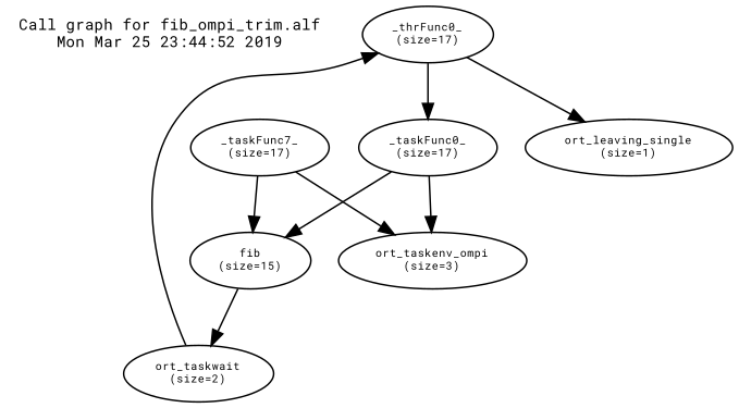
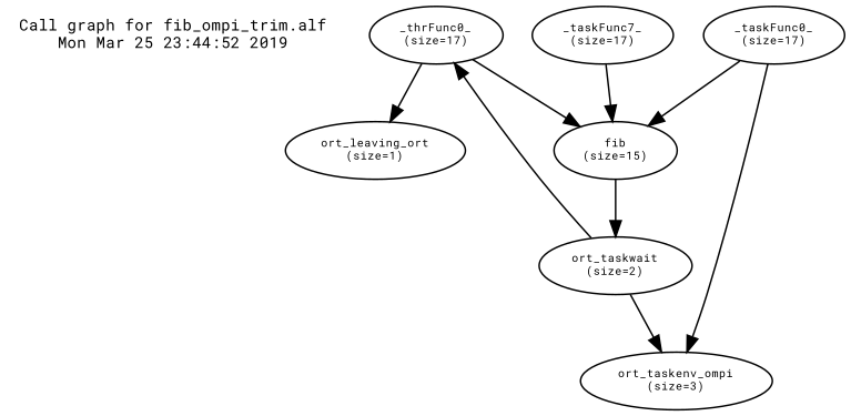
  digraph {
    fontname="Roboto Mono"
    rankdir=TB
    node [fontname="Roboto Mono" fontsize=7]
    edge [fontname="Roboto Mono"]
    "Call graph for fib_ompi_trim.alf\nMon Mar 25 23:44:52 2019" [fontsize=10 shape=plaintext]
    n2 [label="_thrFunc0_\n(size=17)"]
    n3 [label="fib\n(size=15)"]
-   n4 [label="ort_leaving_single\n(size=1)"]
+   n4 [label="ort_leaving_ort\n(size=1)"]
    n5 [label="ort_taskwait\n(size=2)"]
    n6 [label="_taskFunc0_\n(size=17)"]
    n7 [label="ort_taskenv_ompi\n(size=3)"]
    n8 [label="_taskFunc7_\n(size=17)"]
    subgraph sub_1 {
      "Call graph for fib_ompi_trim.alf\nMon Mar 25 23:44:52 2019"
    }
-   n2 -> n6
+   n2 -> n3
    n2 -> n4
    n3 -> n5
    n5 -> n2
    n6 -> n3
    n6 -> n7
    n8 -> n3
-   n8 -> n7
+   n5 -> n7
  }
